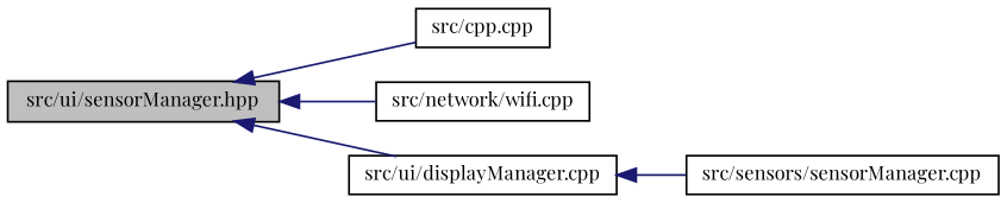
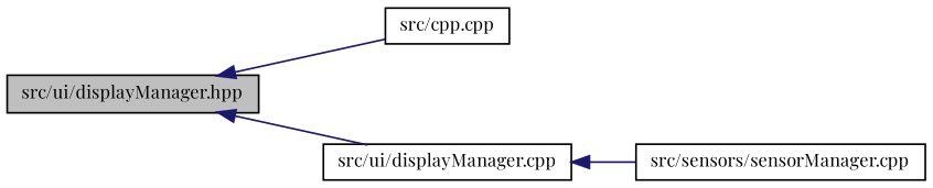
  digraph {
    fontname="Playfair Display"
    rankdir=LR
    node [color=black fillcolor=white fontname="Playfair Display" fontsize=10 shape=record style=filled]
    edge [color=midnightblue dir=back fontname="Playfair Display" fontsize=10 labelfontname=Helvetica labelfontsize=10 style=solid]
-   n1 [fillcolor=grey75 fontcolor=black height=0.2 label="src/ui/sensorManager.hpp" width=0.4]
+   n1 [fillcolor=grey75 fontcolor=black height=0.2 label="src/ui/displayManager.hpp" width=0.4]
    n2 [height=0.2 label="src/cpp.cpp" width=0.4]
-   n3 [height=0.2 label="src/network/wifi.cpp" width=0.4]
    n4 [height=0.2 label="src/ui/displayManager.cpp" width=0.4]
    n5 [height=0.2 label="src/sensors/sensorManager.cpp" width=0.4]
    n1 -> n2
-   n1 -> n3
    n1 -> n4
    n4 -> n5
  }
